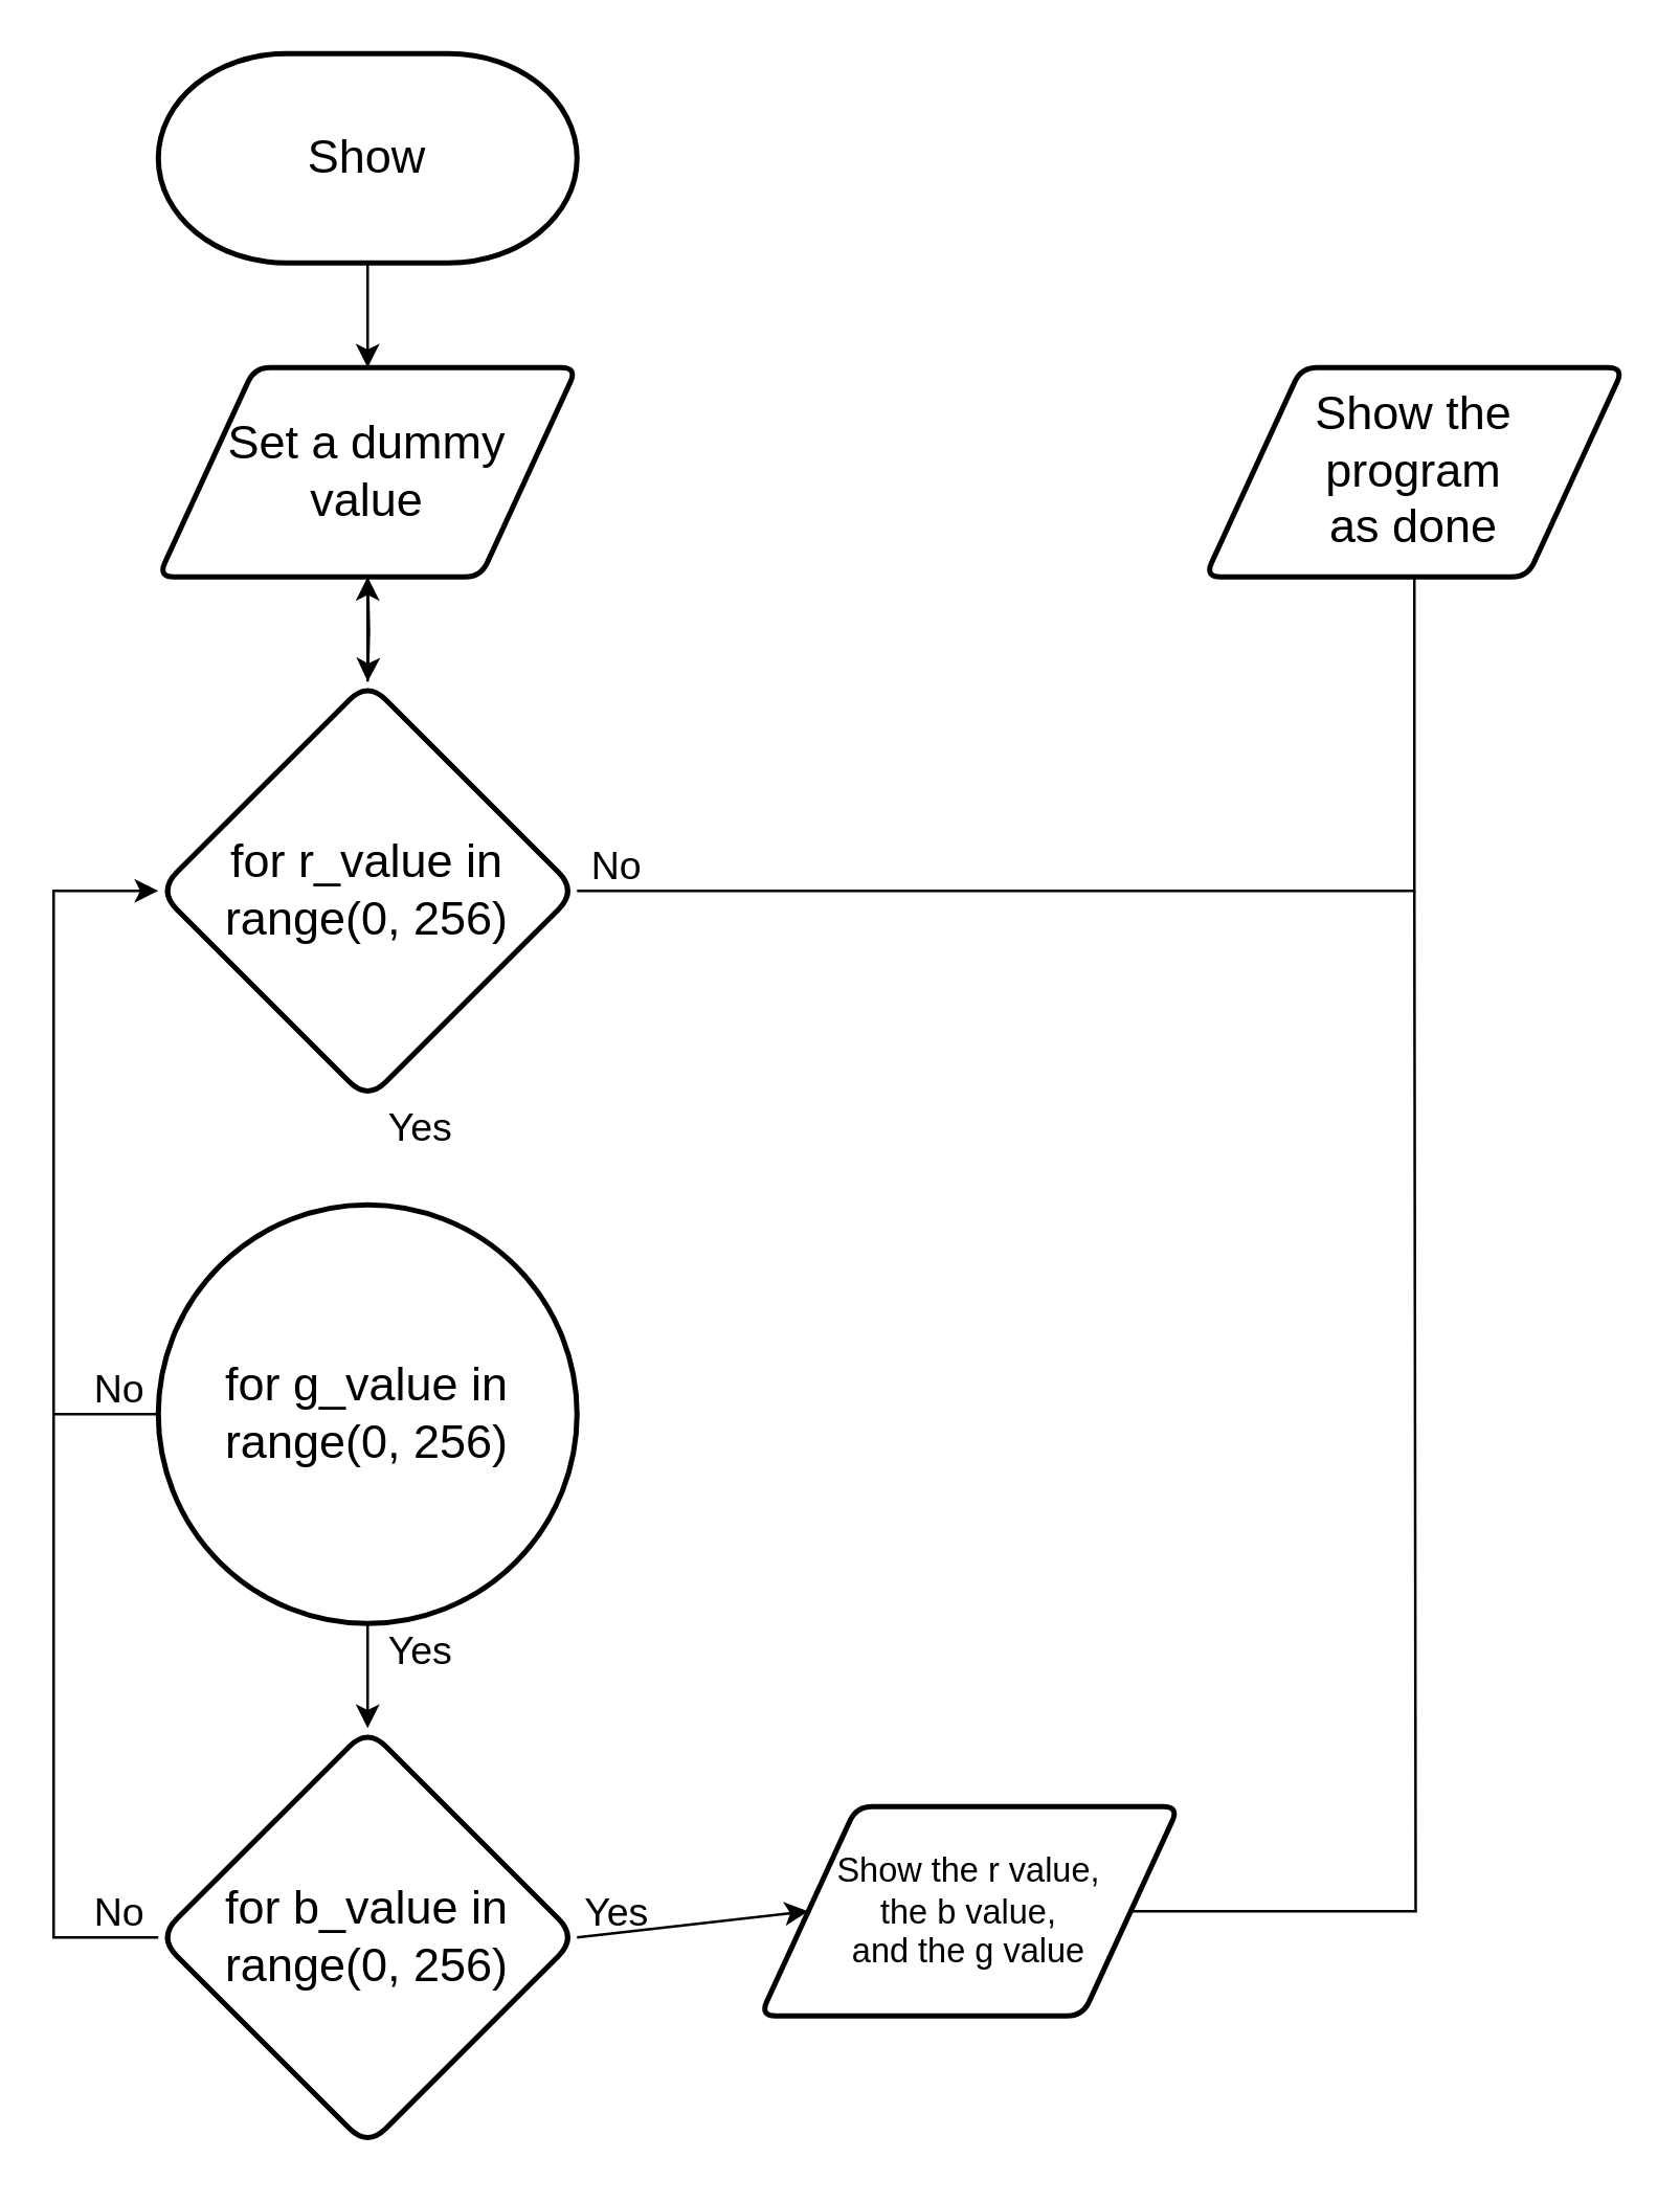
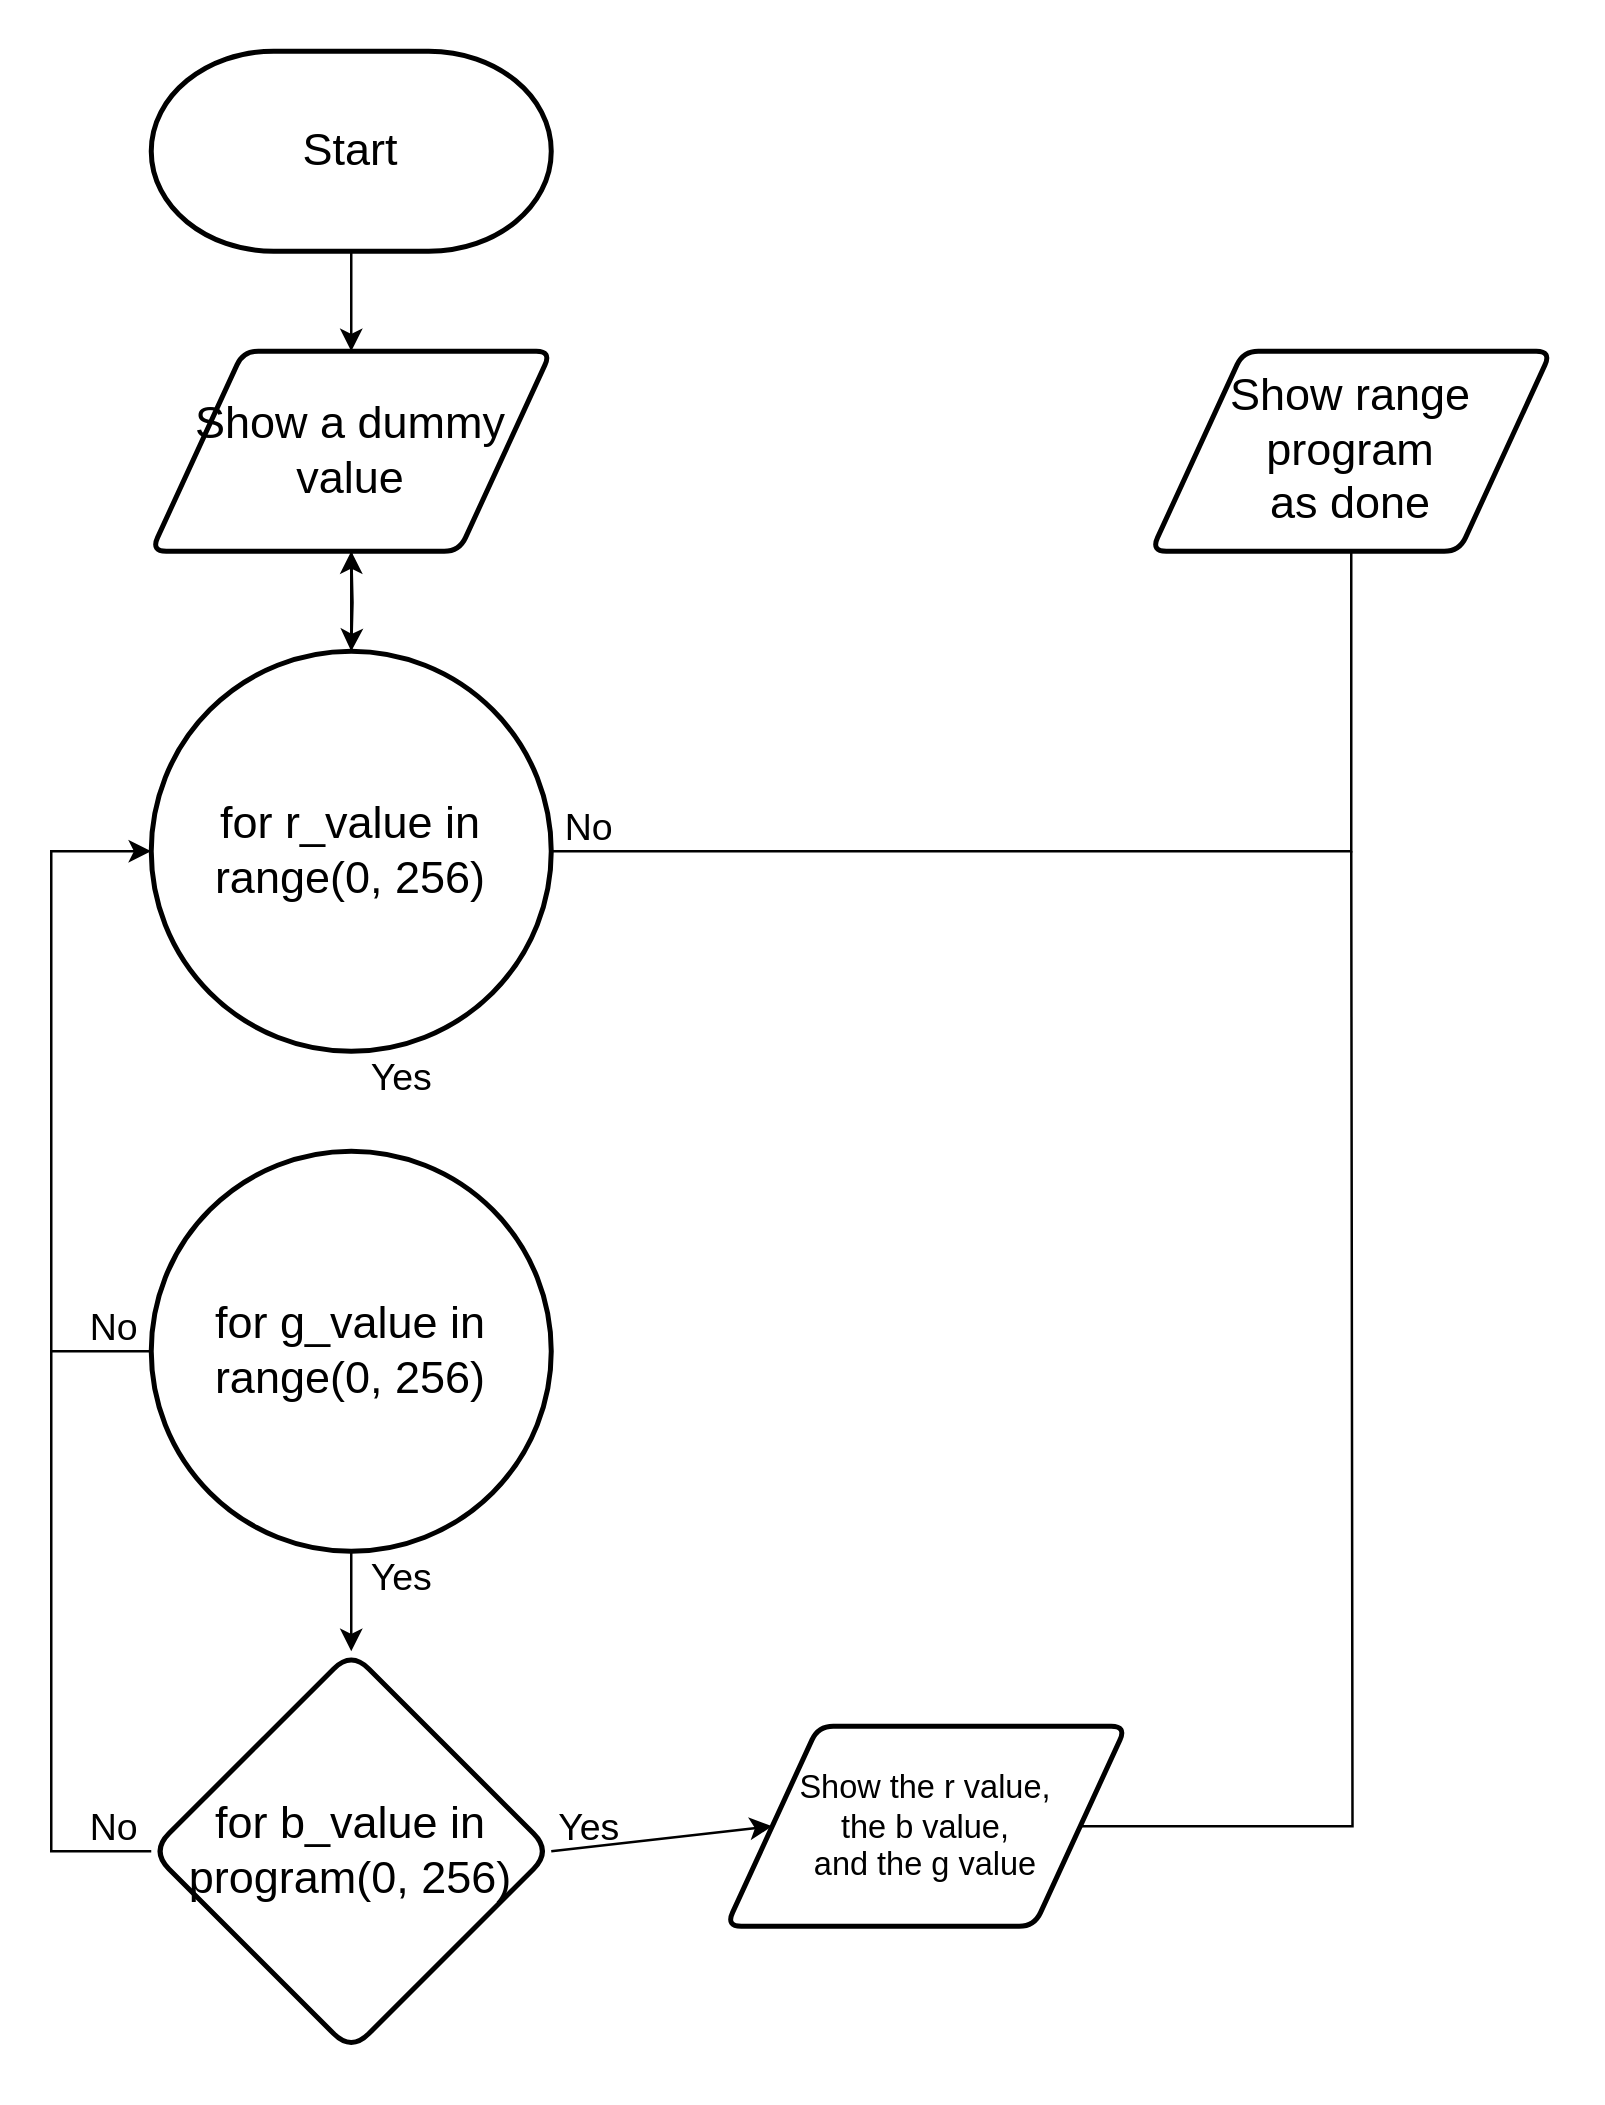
  <mxCell id="0" />
  <mxCell id="1" parent="0" />
- <mxCell id="2" value="&lt;font style=&quot;font-size: 18px&quot;&gt;Show&lt;/font&gt;" style="strokeWidth=2;html=1;shape=mxgraph.flowchart.terminator;whiteSpace=wrap;" parent="1" vertex="1"><mxGeometry x="60" width="160" height="80" as="geometry" y="20" /></mxCell>
- <mxCell id="3" value="Show the &lt;br&gt;program &lt;br&gt;as done" style="shape=parallelogram;html=1;strokeWidth=2;perimeter=parallelogramPerimeter;whiteSpace=wrap;rounded=1;arcSize=12;size=0.23;fontSize=18;" parent="1" vertex="1"><mxGeometry x="460" y="140" width="160" height="80" as="geometry" /></mxCell>
+ <mxCell id="2" value="&lt;font style=&quot;font-size: 18px&quot;&gt;Start&lt;/font&gt;" style="strokeWidth=2;html=1;shape=mxgraph.flowchart.terminator;whiteSpace=wrap;" parent="1" vertex="1"><mxGeometry x="60" width="160" height="80" as="geometry" y="20" /></mxCell>
+ <mxCell id="3" value="Show range &lt;br&gt;program &lt;br&gt;as done" style="shape=parallelogram;html=1;strokeWidth=2;perimeter=parallelogramPerimeter;whiteSpace=wrap;rounded=1;arcSize=12;size=0.23;fontSize=18;" parent="1" vertex="1"><mxGeometry x="460" y="140" width="160" height="80" as="geometry" /></mxCell>
  <mxCell id="4" style="edgeStyle=none;html=1;entryX=0.5;entryY=0;entryDx=0;entryDy=0;" parent="1" edge="1"><mxGeometry relative="1" as="geometry"><mxPoint x="140" y="100" as="sourcePoint" /><mxPoint x="140" y="140" as="targetPoint" /></mxGeometry></mxCell>
  <mxCell id="5" style="edgeStyle=orthogonalEdgeStyle;rounded=0;html=1;entryX=0.5;entryY=0;entryDx=0;entryDy=0;fontSize=16;" parent="1" target="7" edge="1"><mxGeometry relative="1" as="geometry"><mxPoint x="140" y="220" as="sourcePoint" /></mxGeometry></mxCell>
  <mxCell id="6" style="edgeStyle=none;html=1;fontSize=18;" parent="1" source="7" target="11" edge="1"><mxGeometry relative="1" as="geometry" /></mxCell>
- <mxCell id="7" value="&lt;font style=&quot;font-size: 18px;&quot;&gt;&lt;span style=&quot;font-size: 18px;&quot;&gt;for r_value in range(0, 256)&lt;/span&gt;&lt;br style=&quot;font-size: 18px;&quot;&gt;&lt;/font&gt;" style="rhombus;whiteSpace=wrap;html=1;rounded=1;fontFamily=Helvetica;fontSize=18;fontColor=default;strokeColor=default;strokeWidth=2;fillColor=default;" parent="1" vertex="1"><mxGeometry x="60" y="260" width="160" height="160" as="geometry" /></mxCell>
+ <mxCell id="7" value="&lt;font style=&quot;font-size: 18px;&quot;&gt;&lt;span style=&quot;font-size: 18px;&quot;&gt;for r_value in range(0, 256)&lt;/span&gt;&lt;br style=&quot;font-size: 18px;&quot;&gt;&lt;/font&gt;" style="ellipse;whiteSpace=wrap;html=1;fontFamily=Helvetica;fontSize=18;fontColor=default;strokeColor=default;strokeWidth=2;fillColor=default;" parent="1" vertex="1"><mxGeometry x="60" y="260" width="160" height="160" as="geometry" /></mxCell>
  <mxCell id="8" value="&lt;font style=&quot;font-size: 15px&quot;&gt;Yes&lt;/font&gt;" style="text;html=1;align=center;verticalAlign=middle;resizable=0;points=[];autosize=1;strokeColor=none;fillColor=none;fontSize=8;fontFamily=Helvetica;fontColor=default;" parent="1" vertex="1"><mxGeometry x="140" y="420" width="40" height="20" as="geometry" /></mxCell>
  <mxCell id="9" value="&lt;font style=&quot;font-size: 15px&quot;&gt;No&lt;br&gt;&lt;/font&gt;" style="text;html=1;align=center;verticalAlign=middle;resizable=0;points=[];autosize=1;strokeColor=none;fillColor=none;fontSize=8;fontFamily=Helvetica;fontColor=default;" parent="1" vertex="1"><mxGeometry x="220" y="320" width="30" height="20" as="geometry" /></mxCell>
  <mxCell id="10" style="edgeStyle=orthogonalEdgeStyle;rounded=0;html=1;entryX=0.5;entryY=1;entryDx=0;entryDy=0;fontSize=15;exitX=1;exitY=0.5;exitDx=0;exitDy=0;endArrow=none;" parent="1" source="7" target="3" edge="1"><mxGeometry relative="1" as="geometry"><mxPoint x="401.6" y="340" as="sourcePoint" /></mxGeometry></mxCell>
- <mxCell id="11" value="Set a dummy&lt;br&gt;value" style="shape=parallelogram;html=1;strokeWidth=2;perimeter=parallelogramPerimeter;whiteSpace=wrap;rounded=1;arcSize=12;size=0.23;fontSize=18;" parent="1" vertex="1"><mxGeometry x="60" y="140" width="160" height="80" as="geometry" /></mxCell>
+ <mxCell id="11" value="Show a dummy&lt;br&gt;value" style="shape=parallelogram;html=1;strokeWidth=2;perimeter=parallelogramPerimeter;whiteSpace=wrap;rounded=1;arcSize=12;size=0.23;fontSize=18;" parent="1" vertex="1"><mxGeometry x="60" y="140" width="160" height="80" as="geometry" /></mxCell>
  <mxCell id="12" style="edgeStyle=none;html=1;entryX=0.5;entryY=0;entryDx=0;entryDy=0;fontSize=18;" parent="1" source="14" edge="1"><mxGeometry relative="1" as="geometry"><mxPoint x="140" y="660" as="targetPoint" /></mxGeometry></mxCell>
  <mxCell id="13" style="edgeStyle=orthogonalEdgeStyle;rounded=0;html=1;fontSize=13;endArrow=none;endFill=0;" parent="1" source="14" edge="1"><mxGeometry relative="1" as="geometry"><mxPoint y="540" as="targetPoint" x="20" /></mxGeometry></mxCell>
  <mxCell id="14" value="&lt;font style=&quot;font-size: 18px&quot;&gt;&lt;span style=&quot;font-size: 18px&quot;&gt;for g_value in range(0, 256)&lt;/span&gt;&lt;br style=&quot;font-size: 18px&quot;&gt;&lt;/font&gt;" style="ellipse;whiteSpace=wrap;html=1;fontFamily=Helvetica;fontSize=18;fontColor=default;strokeColor=default;strokeWidth=2;fillColor=default;" parent="1" vertex="1"><mxGeometry x="60" y="460" width="160" height="160" as="geometry" /></mxCell>
  <mxCell id="15" style="edgeStyle=none;html=1;entryX=0;entryY=0.5;entryDx=0;entryDy=0;fontSize=18;" parent="1" target="19" edge="1"><mxGeometry relative="1" as="geometry"><mxPoint x="220" y="740" as="sourcePoint" /></mxGeometry></mxCell>
  <mxCell id="16" style="edgeStyle=orthogonalEdgeStyle;html=1;entryX=0;entryY=0.5;entryDx=0;entryDy=0;fontSize=13;rounded=0;" parent="1" target="7" edge="1"><mxGeometry relative="1" as="geometry"><mxPoint x="60" y="740" as="sourcePoint" /><Array as="points"><mxPoint y="740" x="20" /><mxPoint y="340" x="20" /></Array></mxGeometry></mxCell>
- <mxCell id="17" value="&lt;font style=&quot;font-size: 18px&quot;&gt;&lt;span style=&quot;font-size: 18px&quot;&gt;for b_value in range(0, 256)&lt;/span&gt;&lt;br style=&quot;font-size: 18px&quot;&gt;&lt;/font&gt;" style="rhombus;whiteSpace=wrap;html=1;rounded=1;fontFamily=Helvetica;fontSize=18;fontColor=default;strokeColor=default;strokeWidth=2;fillColor=default;" parent="1" vertex="1"><mxGeometry x="60" y="660" width="160" height="160" as="geometry" /></mxCell>
+ <mxCell id="17" value="&lt;font style=&quot;font-size: 18px&quot;&gt;&lt;span style=&quot;font-size: 18px&quot;&gt;for b_value in program(0, 256)&lt;/span&gt;&lt;br style=&quot;font-size: 18px&quot;&gt;&lt;/font&gt;" style="rhombus;whiteSpace=wrap;html=1;rounded=1;fontFamily=Helvetica;fontSize=18;fontColor=default;strokeColor=default;strokeWidth=2;fillColor=default;" parent="1" vertex="1"><mxGeometry x="60" y="660" width="160" height="160" as="geometry" /></mxCell>
  <mxCell id="18" style="edgeStyle=orthogonalEdgeStyle;rounded=0;html=1;fontSize=13;endArrow=none;endFill=0;" parent="1" source="19" edge="1"><mxGeometry relative="1" as="geometry"><mxPoint x="540" y="340" as="targetPoint" /></mxGeometry></mxCell>
  <mxCell id="19" value="Show the r value,&lt;br style=&quot;font-size: 13px;&quot;&gt;the b value,&lt;br style=&quot;font-size: 13px;&quot;&gt;and the g value" style="shape=parallelogram;html=1;strokeWidth=2;perimeter=parallelogramPerimeter;whiteSpace=wrap;rounded=1;arcSize=12;size=0.23;fontSize=13;" parent="1" vertex="1"><mxGeometry x="290" y="690" width="160" height="80" as="geometry" /></mxCell>
  <mxCell id="20" value="&lt;font style=&quot;font-size: 15px&quot;&gt;Yes&lt;/font&gt;" style="text;html=1;align=center;verticalAlign=middle;resizable=0;points=[];autosize=1;strokeColor=none;fillColor=none;fontSize=8;fontFamily=Helvetica;fontColor=default;" parent="1" vertex="1"><mxGeometry x="140" y="620" width="40" height="20" as="geometry" /></mxCell>
  <mxCell id="21" value="&lt;font style=&quot;font-size: 15px&quot;&gt;Yes&lt;/font&gt;" style="text;html=1;align=center;verticalAlign=middle;resizable=0;points=[];autosize=1;strokeColor=none;fillColor=none;fontSize=8;fontFamily=Helvetica;fontColor=default;" parent="1" vertex="1"><mxGeometry x="215" y="720" width="40" height="20" as="geometry" /></mxCell>
  <mxCell id="22" value="&lt;font style=&quot;font-size: 15px&quot;&gt;No&lt;br&gt;&lt;/font&gt;" style="text;html=1;align=center;verticalAlign=middle;resizable=0;points=[];autosize=1;strokeColor=none;fillColor=none;fontSize=8;fontFamily=Helvetica;fontColor=default;" parent="1" vertex="1"><mxGeometry x="30" y="520" width="30" height="20" as="geometry" /></mxCell>
  <mxCell id="23" value="&lt;font style=&quot;font-size: 15px&quot;&gt;No&lt;br&gt;&lt;/font&gt;" style="text;html=1;align=center;verticalAlign=middle;resizable=0;points=[];autosize=1;strokeColor=none;fillColor=none;fontSize=8;fontFamily=Helvetica;fontColor=default;" parent="1" vertex="1"><mxGeometry x="30" y="720" width="30" height="20" as="geometry" /></mxCell>
